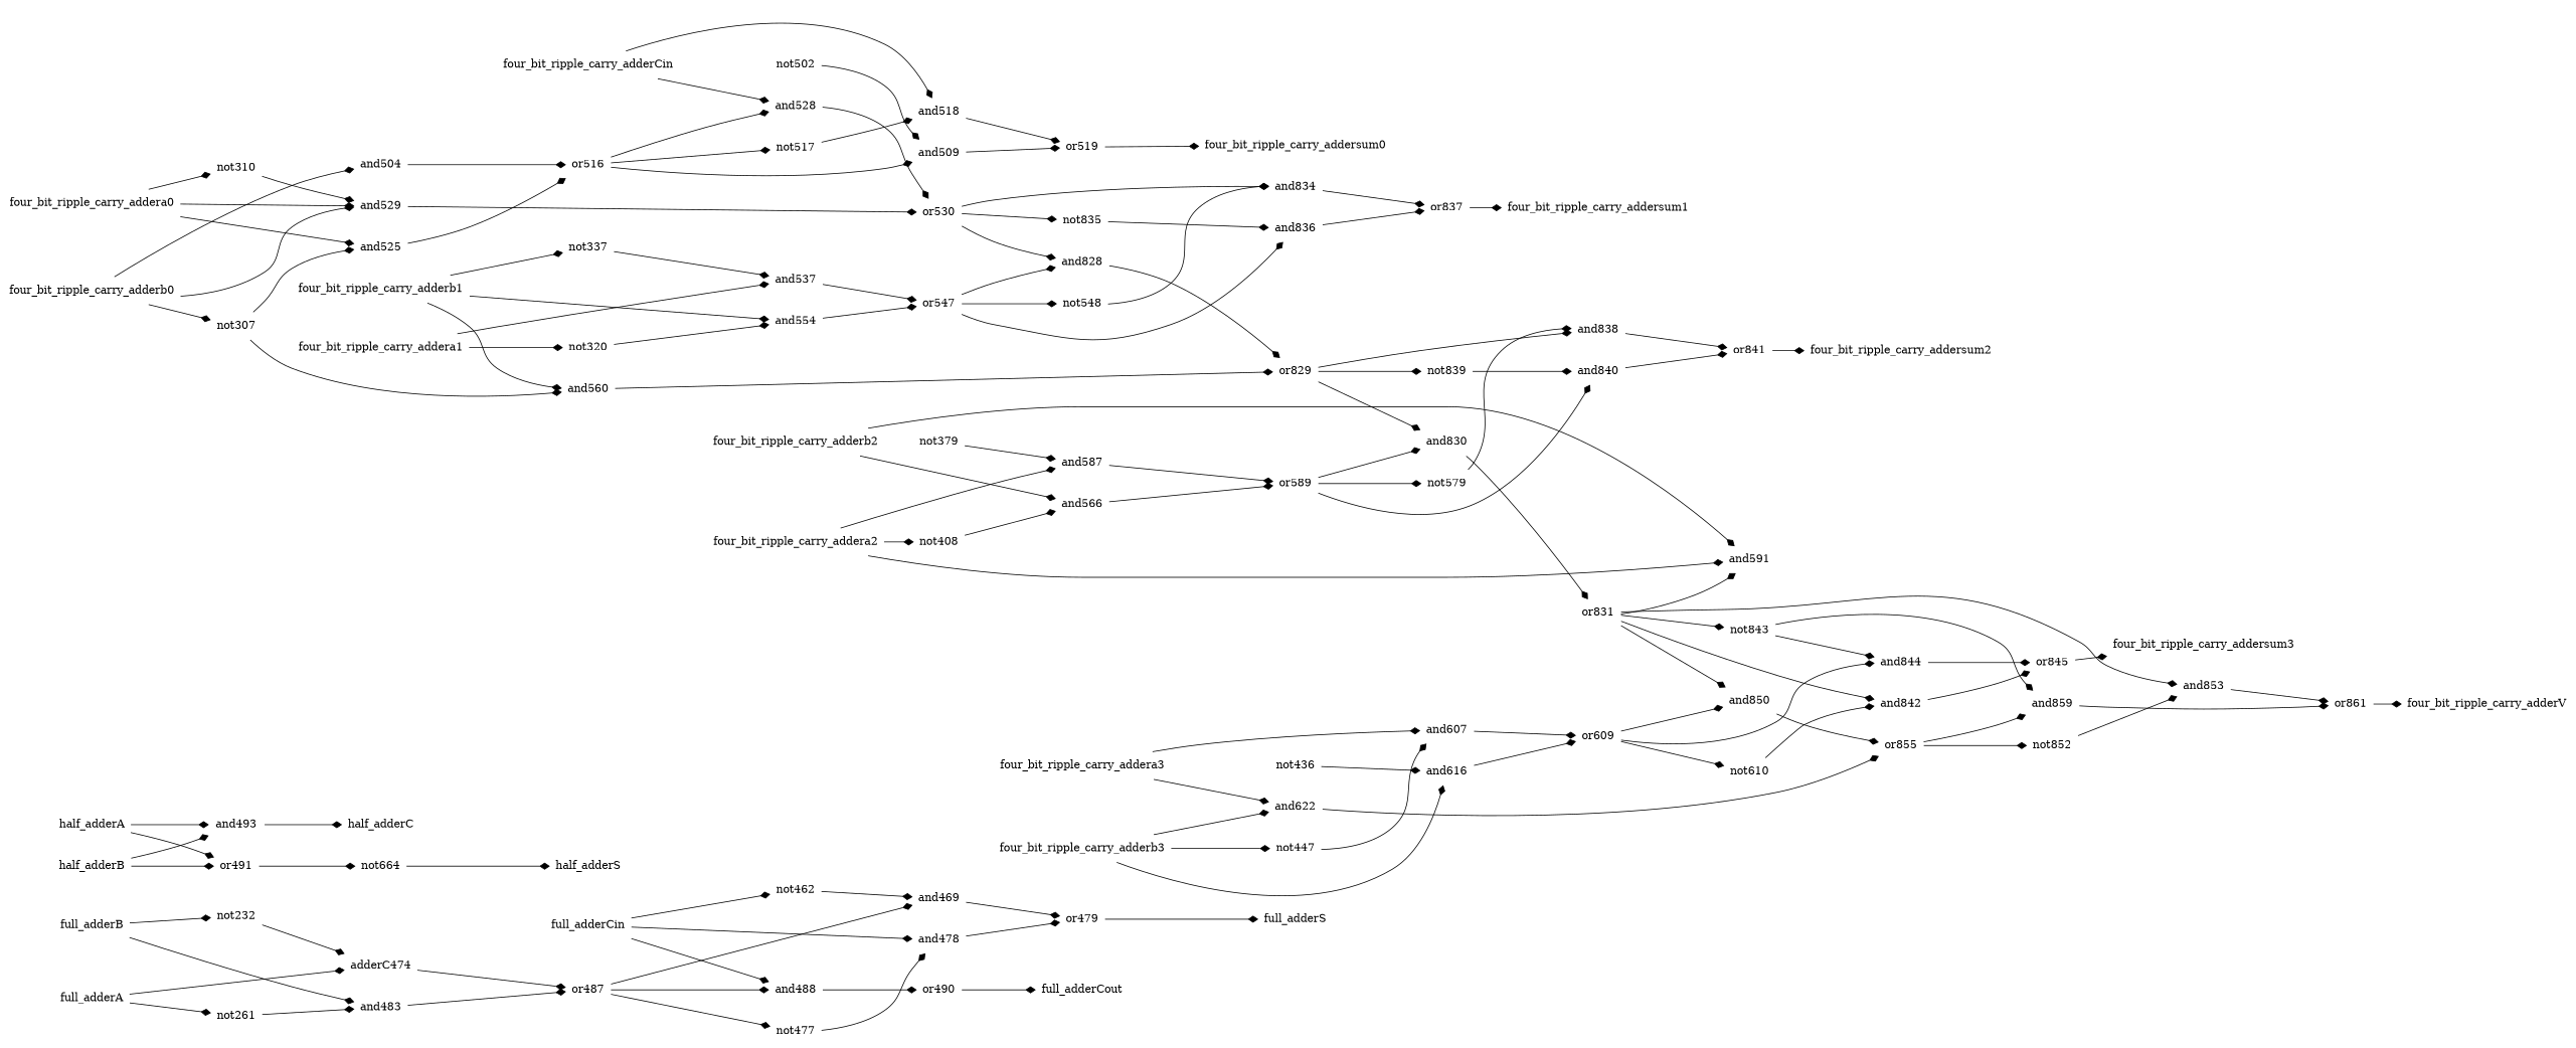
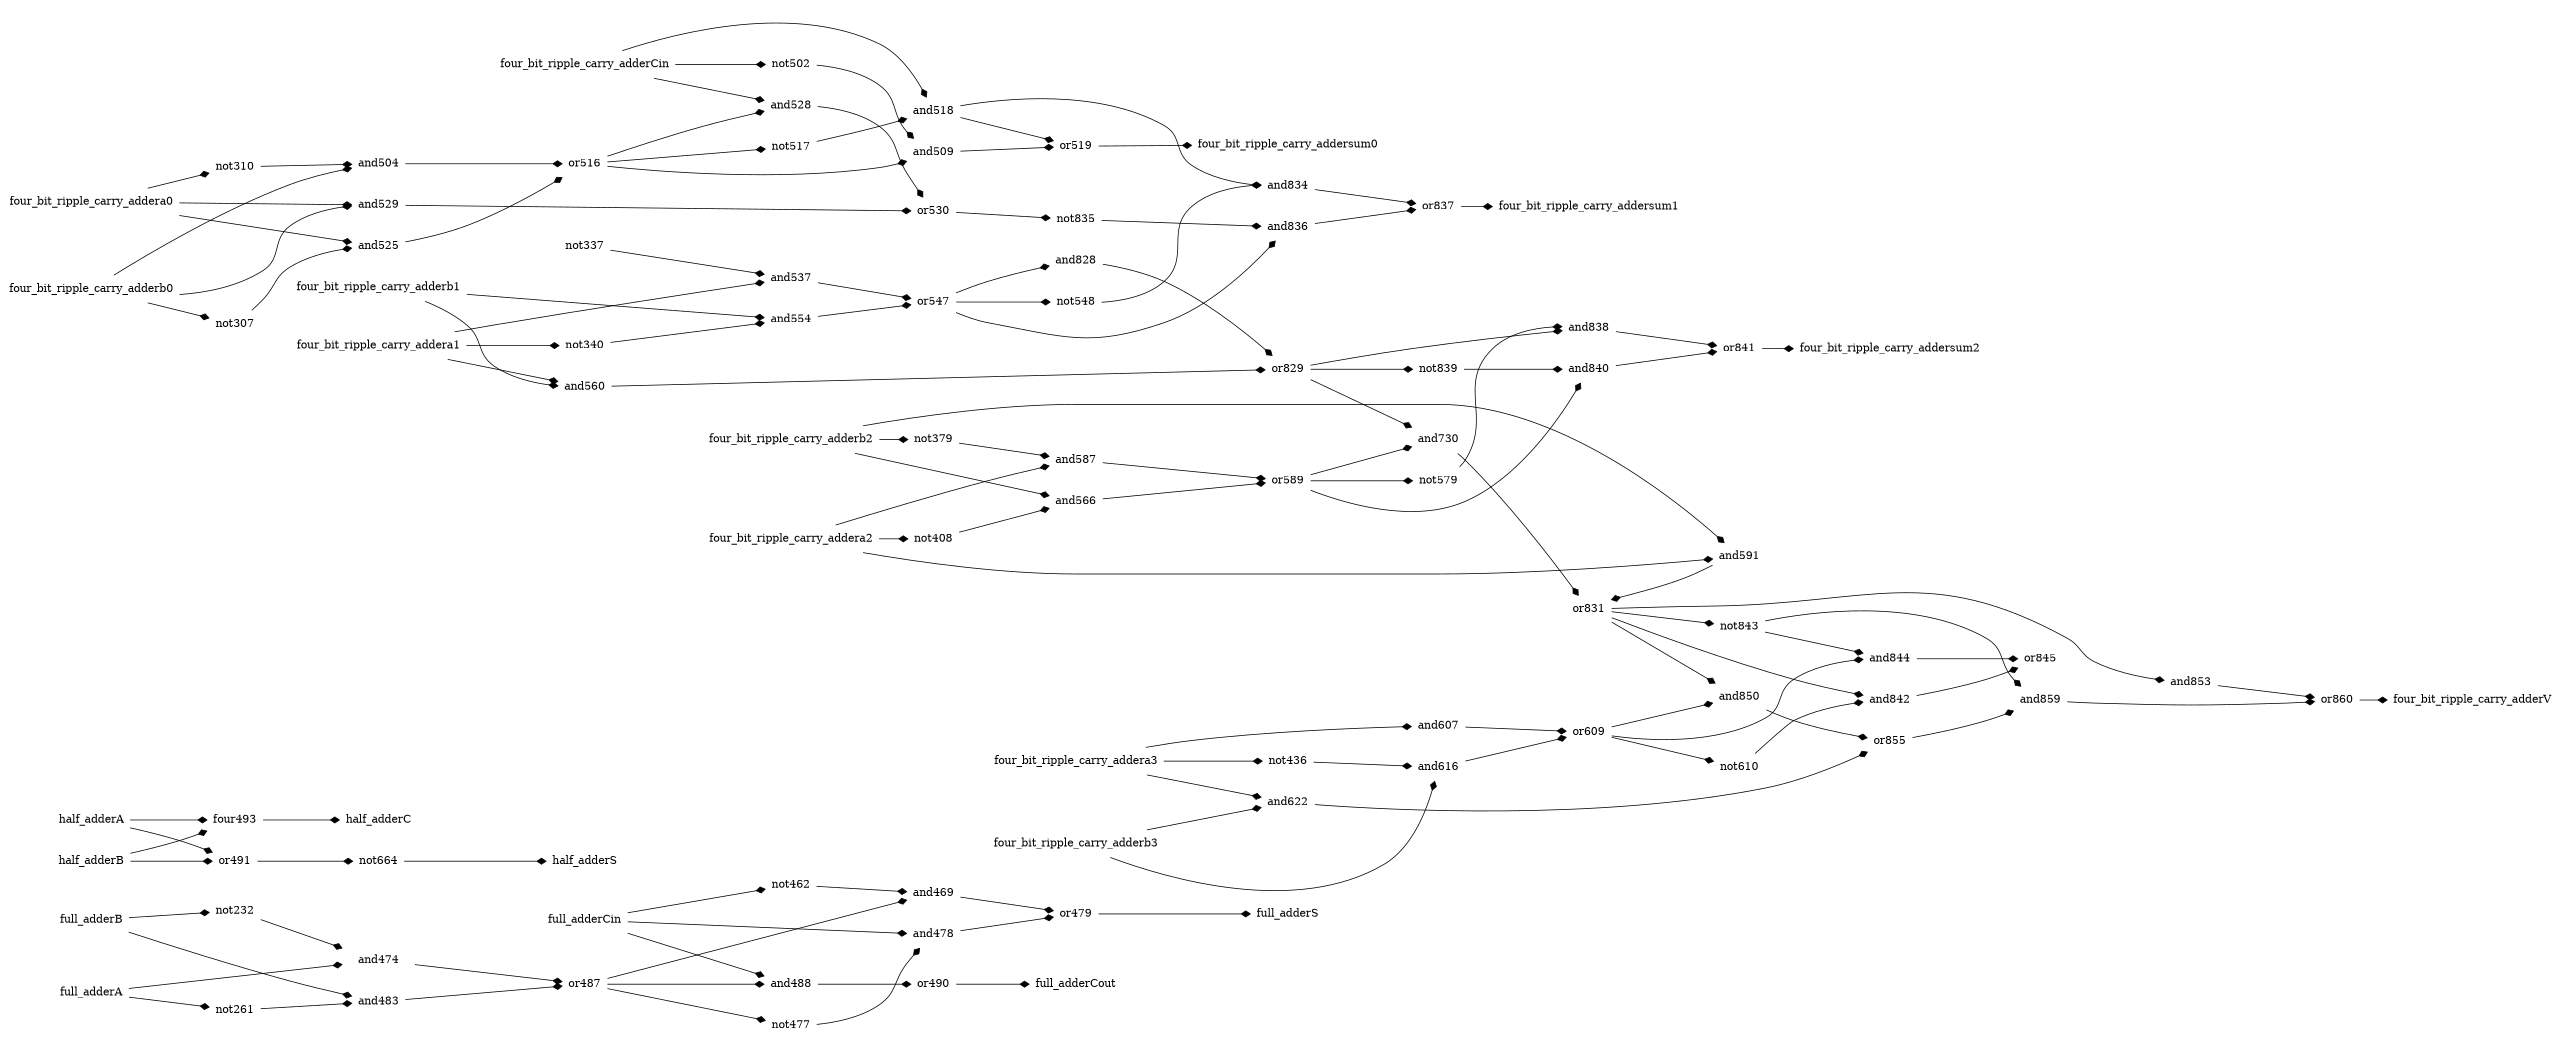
  digraph {
    rankdir=LR
    node [shape=plaintext]
    edge [arrowhead=diamond]
    n1 [label=and469]
    n2 [label=or479]
    n3 [label=full_adderS]
-   n4 [label=adderC474]
+   n4 [label=and474]
    n5 [label=or487]
    n6 [label=and488]
    n7 [label=not477]
    n8 [label=and478]
    n9 [label=and483]
    n10 [label=or490]
    n11 [label=full_adderCout]
-   n12 [label=and493]
+   n12 [label=four493]
    n13 [label=half_adderC]
    n14 [label=and504]
    n15 [label=or516]
    n16 [label=and509]
    n17 [label=and528]
    n18 [label=not517]
    n19 [label=or519]
    n20 [label=four_bit_ripple_carry_addersum0]
    n21 [label=and518]
    n22 [label=and525]
    n23 [label=or530]
    n24 [label=and828]
    n25 [label=and834]
    n26 [label=not835]
    n27 [label=and529]
    n28 [label=and537]
    n29 [label=or547]
    n30 [label=and836]
    n31 [label=not548]
    n32 [label=and554]
    n33 [label=and560]
    n34 [label=or829]
-   n35 [label=and830]
+   n35 [label=and730]
    n36 [label=and838]
    n37 [label=not839]
    n38 [label=and566]
    n39 [label=or589]
    n40 [label=and840]
    n41 [label=not579]
    n42 [label=and587]
    n43 [label=and591]
    n44 [label=or831]
    n45 [label=and842]
    n46 [label=and850]
    n47 [label=and853]
    n48 [label=not843]
    n49 [label=and607]
    n50 [label=or609]
    n51 [label=and844]
    n52 [label=not610]
    n53 [label=and616]
    n54 [label=and622]
    n55 [label=or855]
    n56 [label=and859]
-   n57 [label=not852]
    n58 [label=or837]
    n59 [label=four_bit_ripple_carry_addersum1]
    n60 [label=or841]
    n61 [label=four_bit_ripple_carry_addersum2]
    n62 [label=or845]
-   n63 [label=four_bit_ripple_carry_addersum3]
-   n64 [label=or861]
+   n64 [label=or860]
    n65 [label=four_bit_ripple_carry_adderV]
    n66 [label=not232]
    n67 [label=not261]
    n68 [label=not307]
    n69 [label=not310]
    n70 [label=not337]
-   n71 [label=not320]
+   n71 [label=not340]
    n72 [label=not379]
    n73 [label=not408]
    n74 [label=not436]
-   n75 [label=not447]
    n76 [label=not462]
    n77 [label=not502]
    n78 [label=not664]
    n79 [label=half_adderS]
    n80 [label=or491]
    n81 [label=full_adderA]
    n82 [label=full_adderB]
    n83 [label=full_adderCin]
    n84 [label=half_adderA]
    n85 [label=half_adderB]
    n86 [label=four_bit_ripple_carry_adderCin]
    n87 [label=four_bit_ripple_carry_addera0]
    n88 [label=four_bit_ripple_carry_adderb0]
    n89 [label=four_bit_ripple_carry_addera1]
    n90 [label=four_bit_ripple_carry_adderb1]
    n91 [label=four_bit_ripple_carry_addera2]
    n92 [label=four_bit_ripple_carry_adderb2]
    n93 [label=four_bit_ripple_carry_adderb3]
    n94 [label=four_bit_ripple_carry_addera3]
    n1 -> n2
    n2 -> n3
    n4 -> n5
    n5 -> n1
    n5 -> n6
    n5 -> n7
    n6 -> n10
    n7 -> n8
    n8 -> n2
    n9 -> n5
    n10 -> n11
    n12 -> n13
    n14 -> n15
    n15 -> n16
    n15 -> n17
    n15 -> n18
    n16 -> n19
    n17 -> n23
    n18 -> n21
    n19 -> n20
    n21 -> n19
    n22 -> n15
-   n23 -> n24
-   n23 -> n25
+   n21 -> n25
    n23 -> n26
    n24 -> n34
    n25 -> n58
    n26 -> n30
    n27 -> n23
    n28 -> n29
    n29 -> n24
    n29 -> n30
    n29 -> n31
    n30 -> n58
    n31 -> n25
    n32 -> n29
    n33 -> n34
    n34 -> n35
    n34 -> n36
    n34 -> n37
    n35 -> n44
    n36 -> n60
    n37 -> n40
    n38 -> n39
    n39 -> n35
    n39 -> n40
    n39 -> n41
    n40 -> n60
    n41 -> n36
    n42 -> n39
-   n44 -> n43
+   n43 -> n44
    n44 -> n45
    n44 -> n46
    n44 -> n47
    n44 -> n48
    n45 -> n62
    n46 -> n55
    n47 -> n64
    n48 -> n51
    n48 -> n56
    n49 -> n50
    n50 -> n46
    n50 -> n51
    n50 -> n52
    n51 -> n62
    n52 -> n45
    n53 -> n50
    n54 -> n55
    n55 -> n56
-   n55 -> n57
    n56 -> n64
-   n57 -> n47
    n58 -> n59
    n60 -> n61
-   n62 -> n63
    n64 -> n65
    n66 -> n4
    n67 -> n9
    n68 -> n22
-   n69 -> n27
+   n69 -> n14
    n70 -> n28
    n71 -> n32
    n72 -> n42
    n73 -> n38
    n74 -> n53
-   n75 -> n49
    n76 -> n1
    n77 -> n16
    n78 -> n79
    n80 -> n78
    n81 -> n4
    n81 -> n67
    n82 -> n9
    n82 -> n66
    n83 -> n6
    n83 -> n8
    n83 -> n76
    n84 -> n12
    n84 -> n80
    n85 -> n12
    n85 -> n80
    n86 -> n17
    n86 -> n21
+   n86 -> n77
    n87 -> n22
    n87 -> n27
    n87 -> n69
    n88 -> n14
    n88 -> n27
    n88 -> n68
    n89 -> n28
-   n68 -> n33
+   n89 -> n33
    n89 -> n71
    n90 -> n32
    n90 -> n33
-   n90 -> n70
    n91 -> n42
    n91 -> n43
    n91 -> n73
    n92 -> n38
    n92 -> n43
+   n92 -> n72
    n93 -> n53
    n93 -> n54
-   n93 -> n75
    n94 -> n49
    n94 -> n54
+   n94 -> n74
  }
